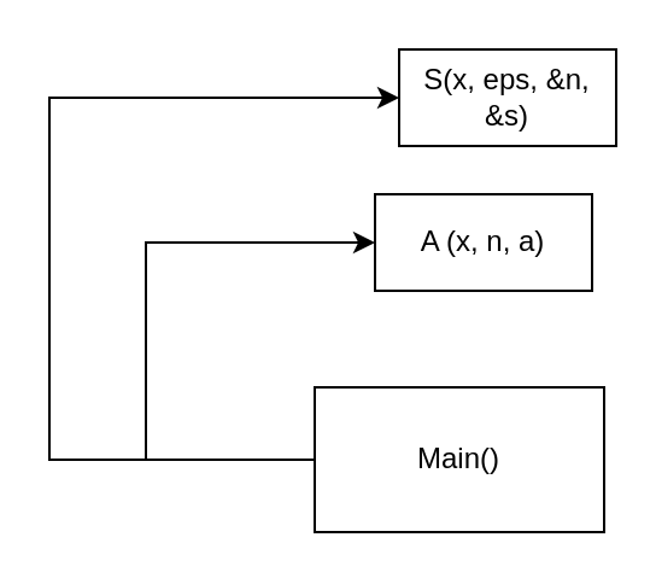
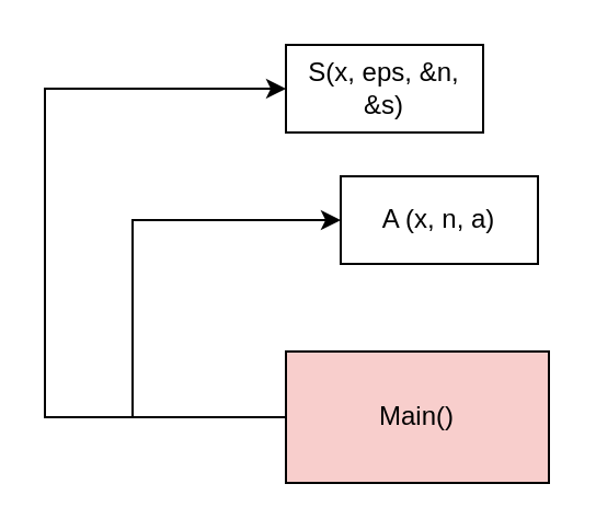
  <mxCell id="0" />
  <mxCell id="1" parent="0" />
  <mxCell id="2" value="" style="edgeStyle=orthogonalEdgeStyle;rounded=0;orthogonalLoop=1;jettySize=auto;html=1;" edge="1" parent="1" source="4" target="5"><mxGeometry relative="1" as="geometry"><Array as="points"><mxPoint x="60" y="190" /><mxPoint x="60" y="100" /></Array></mxGeometry></mxCell>
  <mxCell id="3" style="edgeStyle=orthogonalEdgeStyle;rounded=0;orthogonalLoop=1;jettySize=auto;html=1;exitX=0;exitY=0.5;exitDx=0;exitDy=0;entryX=0;entryY=0.5;entryDx=0;entryDy=0;" edge="1" parent="1" source="4" target="6"><mxGeometry relative="1" as="geometry"><mxPoint x="10" y="40" as="targetPoint" /><Array as="points"><mxPoint x="20" y="190" /><mxPoint x="20" y="40" /></Array></mxGeometry></mxCell>
- <mxCell id="4" value="Main()" style="rounded=0;whiteSpace=wrap;html=1;" vertex="1" parent="1"><mxGeometry x="130" y="160" width="120" height="60" as="geometry" /></mxCell>
+ <mxCell id="4" value="Main()" style="rounded=0;whiteSpace=wrap;html=1;fillColor=#f8cecc;" vertex="1" parent="1"><mxGeometry x="130" y="160" width="120" height="60" as="geometry" /></mxCell>
  <mxCell id="5" value="A (x, n, a)" style="rounded=0;whiteSpace=wrap;html=1;" vertex="1" parent="1"><mxGeometry x="155" y="80" width="90" height="40" as="geometry" /></mxCell>
- <mxCell id="6" value="S(x, eps, &amp;amp;n, &amp;amp;s)" style="rounded=0;whiteSpace=wrap;html=1;" vertex="1" parent="1"><mxGeometry x="165" y="20" width="90" height="40" as="geometry" /></mxCell>
+ <mxCell id="6" value="S(x, eps, &amp;amp;n, &amp;amp;s)" style="rounded=0;whiteSpace=wrap;html=1;" vertex="1" parent="1"><mxGeometry x="130" y="20" width="90" height="40" as="geometry" /></mxCell>
